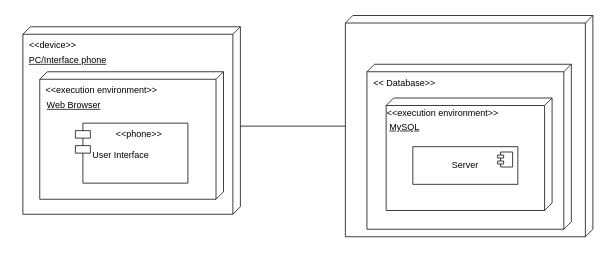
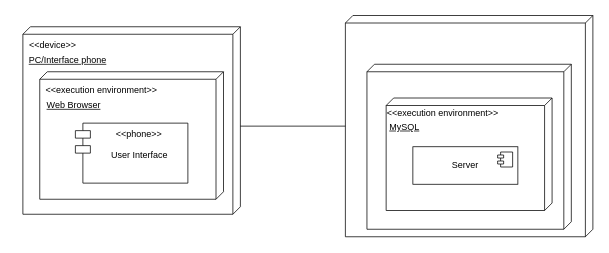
  <mxCell id="0" />
  <mxCell id="1" parent="0" />
  <mxCell id="2" value="" style="verticalAlign=top;align=left;spacingTop=8;spacingLeft=2;spacingRight=12;shape=cube;size=10;direction=south;fontStyle=4;html=1;whiteSpace=wrap;" vertex="1" parent="1"><mxGeometry x="460" y="20" width="330" height="295" as="geometry" /></mxCell>
  <mxCell id="3" value="" style="line;strokeWidth=1;fillColor=none;align=left;verticalAlign=middle;spacingTop=-1;spacingLeft=3;spacingRight=3;rotatable=0;labelPosition=right;points=[];portConstraint=eastwest;strokeColor=inherit;" vertex="1" parent="1"><mxGeometry x="300" y="163.5" width="160" height="8" as="geometry" /></mxCell>
  <mxCell id="4" value="&lt;div&gt;&lt;br&gt;&lt;/div&gt;" style="verticalAlign=top;align=left;spacingTop=8;spacingLeft=2;spacingRight=12;shape=cube;size=10;direction=south;fontStyle=4;html=1;whiteSpace=wrap;" vertex="1" parent="1"><mxGeometry x="30" y="35" width="290" height="250" as="geometry" /></mxCell>
  <mxCell id="5" value="&lt;span style=&quot;text-align: left;&quot;&gt;&amp;lt;&amp;lt;device&amp;gt;&amp;gt;&lt;/span&gt;" style="text;html=1;align=center;verticalAlign=middle;whiteSpace=wrap;rounded=0;" vertex="1" parent="1"><mxGeometry x="40" y="45" width="60" height="30" as="geometry" /></mxCell>
  <mxCell id="6" value="&lt;u&gt;PC/Interface phone&lt;/u&gt;" style="text;html=1;align=center;verticalAlign=middle;whiteSpace=wrap;rounded=0;" vertex="1" parent="1"><mxGeometry x="20" y="65" width="140" height="30" as="geometry" /></mxCell>
  <mxCell id="7" value="" style="verticalAlign=top;align=left;spacingTop=8;spacingLeft=2;spacingRight=12;shape=cube;size=10;direction=south;fontStyle=4;html=1;whiteSpace=wrap;" vertex="1" parent="1"><mxGeometry x="52.5" y="95" width="245" height="170" as="geometry" /></mxCell>
  <mxCell id="8" value="&lt;span style=&quot;text-align: left;&quot;&gt;&amp;lt;&amp;lt;execution environment&amp;gt;&amp;gt;&lt;/span&gt;" style="text;html=1;align=center;verticalAlign=middle;whiteSpace=wrap;rounded=0;" vertex="1" parent="1"><mxGeometry x="53" y="105" width="164" height="30" as="geometry" /></mxCell>
  <mxCell id="9" value="" style="verticalAlign=top;align=left;spacingTop=8;spacingLeft=2;spacingRight=12;shape=cube;size=10;direction=south;fontStyle=4;html=1;whiteSpace=wrap;" vertex="1" parent="1"><mxGeometry x="488.75" y="85" width="272.5" height="220" as="geometry" /></mxCell>
- <mxCell id="10" value="&lt;span style=&quot;text-align: left;&quot;&gt;&amp;lt;&amp;lt;&amp;nbsp;&lt;/span&gt;Database&lt;span style=&quot;text-align: left;&quot;&gt;&amp;gt;&amp;gt;&lt;/span&gt;" style="text;html=1;align=center;verticalAlign=middle;whiteSpace=wrap;rounded=0;" vertex="1" parent="1"><mxGeometry x="488.75" y="95" width="100" height="30" as="geometry" /></mxCell>
  <mxCell id="11" value="" style="verticalAlign=top;align=left;spacingTop=8;spacingLeft=2;spacingRight=12;shape=cube;size=10;direction=south;fontStyle=4;html=1;whiteSpace=wrap;" vertex="1" parent="1"><mxGeometry x="514.38" y="130" width="221.25" height="150" as="geometry" /></mxCell>
  <mxCell id="12" value="&lt;span style=&quot;text-align: left;&quot;&gt;&amp;lt;&amp;lt;execution environment&amp;gt;&amp;gt;&lt;/span&gt;" style="text;html=1;align=center;verticalAlign=middle;whiteSpace=wrap;rounded=0;" vertex="1" parent="1"><mxGeometry x="507.5" y="135" width="164" height="30" as="geometry" /></mxCell>
  <mxCell id="13" value="&lt;u&gt;MySQL&lt;/u&gt;" style="text;whiteSpace=wrap;html=1;" vertex="1" parent="1"><mxGeometry x="517.38" y="154.5" width="50" height="30" as="geometry" /></mxCell>
  <mxCell id="14" value="Server" style="html=1;dropTarget=0;whiteSpace=wrap;" vertex="1" parent="1"><mxGeometry x="550" y="195" width="140" height="50" as="geometry" /></mxCell>
  <mxCell id="15" value="" style="shape=module;jettyWidth=8;jettyHeight=4;" vertex="1" parent="14"><mxGeometry x="1" width="20" height="20" relative="1" as="geometry"><mxPoint x="-27" y="7" as="offset" /></mxGeometry></mxCell>
  <mxCell id="16" value="&lt;span style=&quot;text-align: left;&quot;&gt;&amp;lt;&amp;lt;phone&amp;gt;&amp;gt;&lt;/span&gt;" style="shape=module;align=left;spacingLeft=20;align=center;verticalAlign=top;whiteSpace=wrap;html=1;" vertex="1" parent="1"><mxGeometry x="100" y="163.5" width="150" height="80" as="geometry" /></mxCell>
  <mxCell id="17" value="&lt;span style=&quot;text-align: left;&quot;&gt;&lt;u&gt;Web Browser&lt;/u&gt;&lt;/span&gt;" style="text;html=1;align=center;verticalAlign=middle;whiteSpace=wrap;rounded=0;" vertex="1" parent="1"><mxGeometry x="53" y="125" width="90" height="30" as="geometry" /></mxCell>
- <mxCell id="18" value="&lt;span style=&quot;text-align: left;&quot;&gt;&amp;nbsp;User Interface&lt;/span&gt;" style="text;html=1;align=center;verticalAlign=middle;whiteSpace=wrap;rounded=0;" vertex="1" parent="1"><mxGeometry x="114" y="190.5" width="90" height="30" as="geometry" /></mxCell>
+ <mxCell id="18" value="&lt;span style=&quot;text-align: left;&quot;&gt;&amp;nbsp;User Interface&lt;/span&gt;" style="text;html=1;align=center;verticalAlign=middle;whiteSpace=wrap;rounded=0;" vertex="1" parent="1"><mxGeometry x="139" y="190.5" width="90" height="30" as="geometry" /></mxCell>
